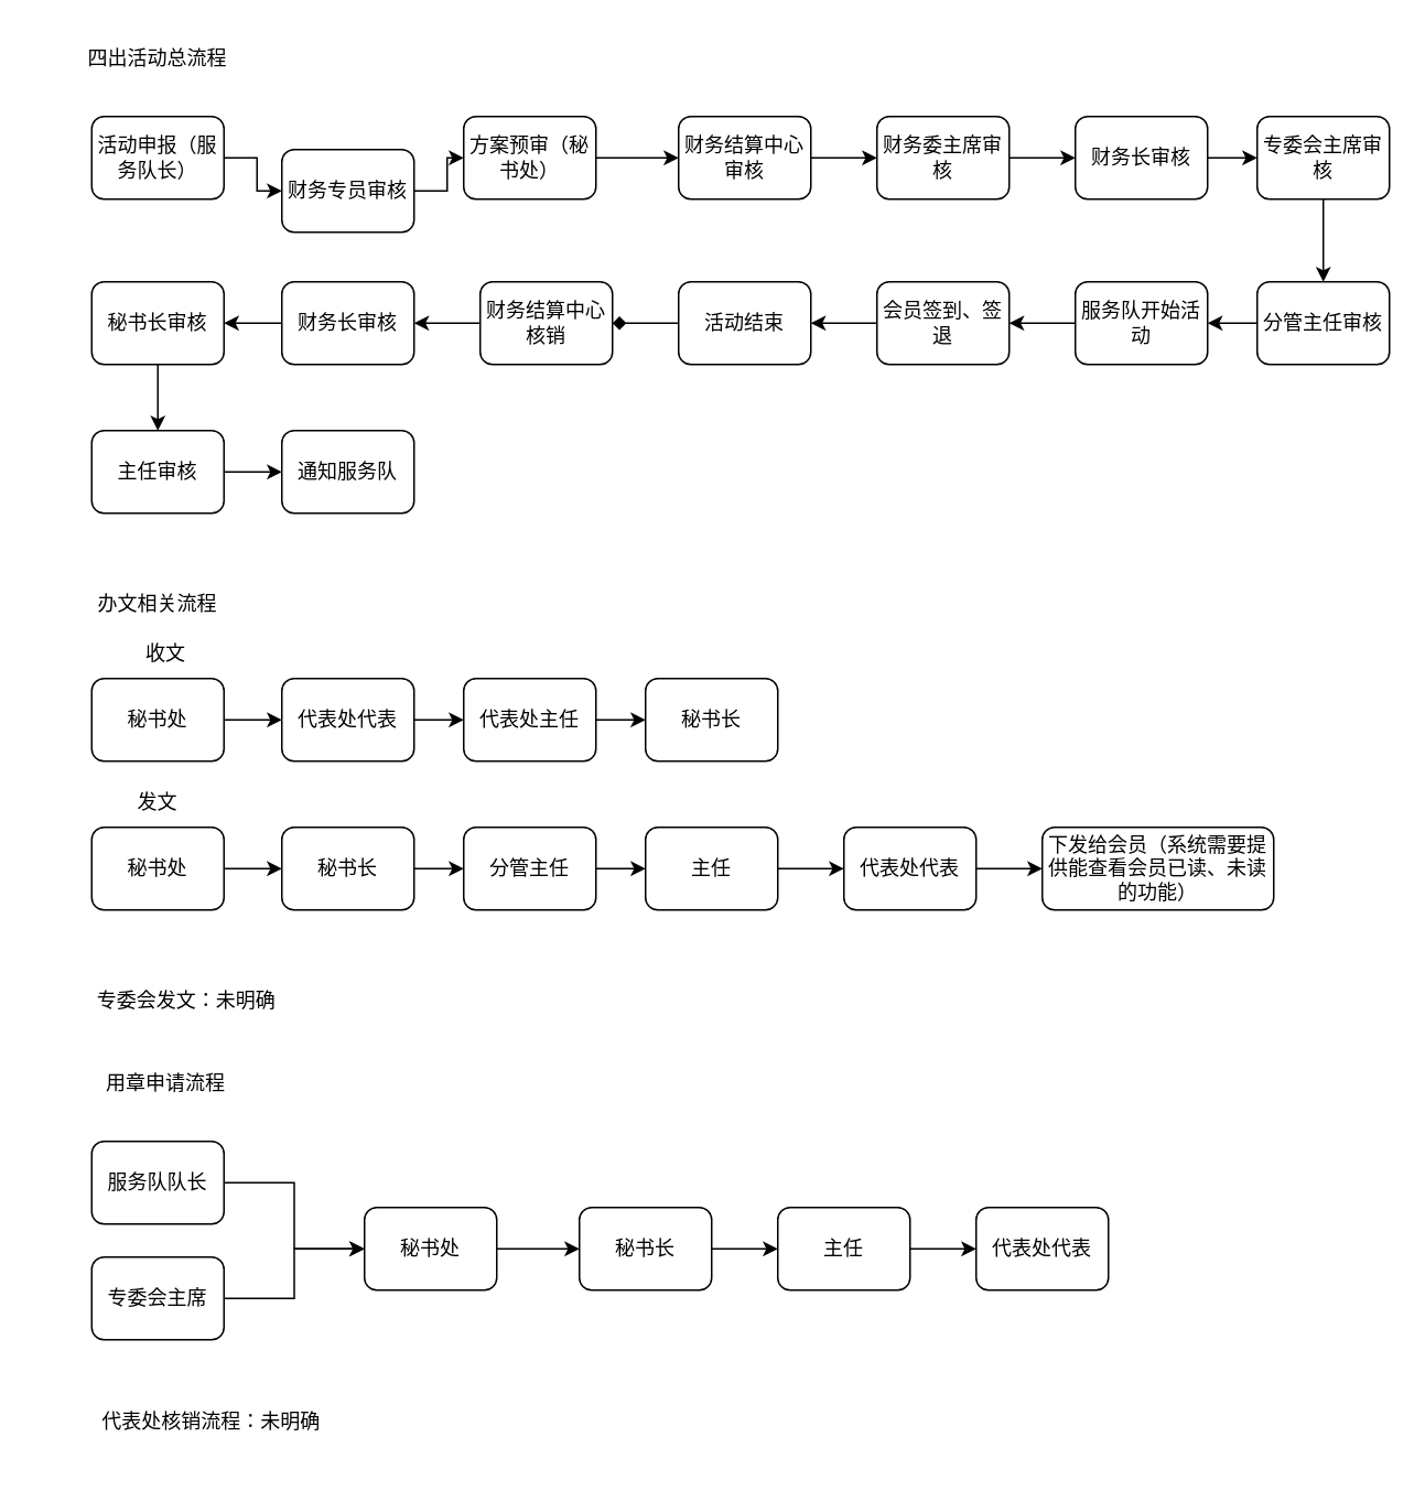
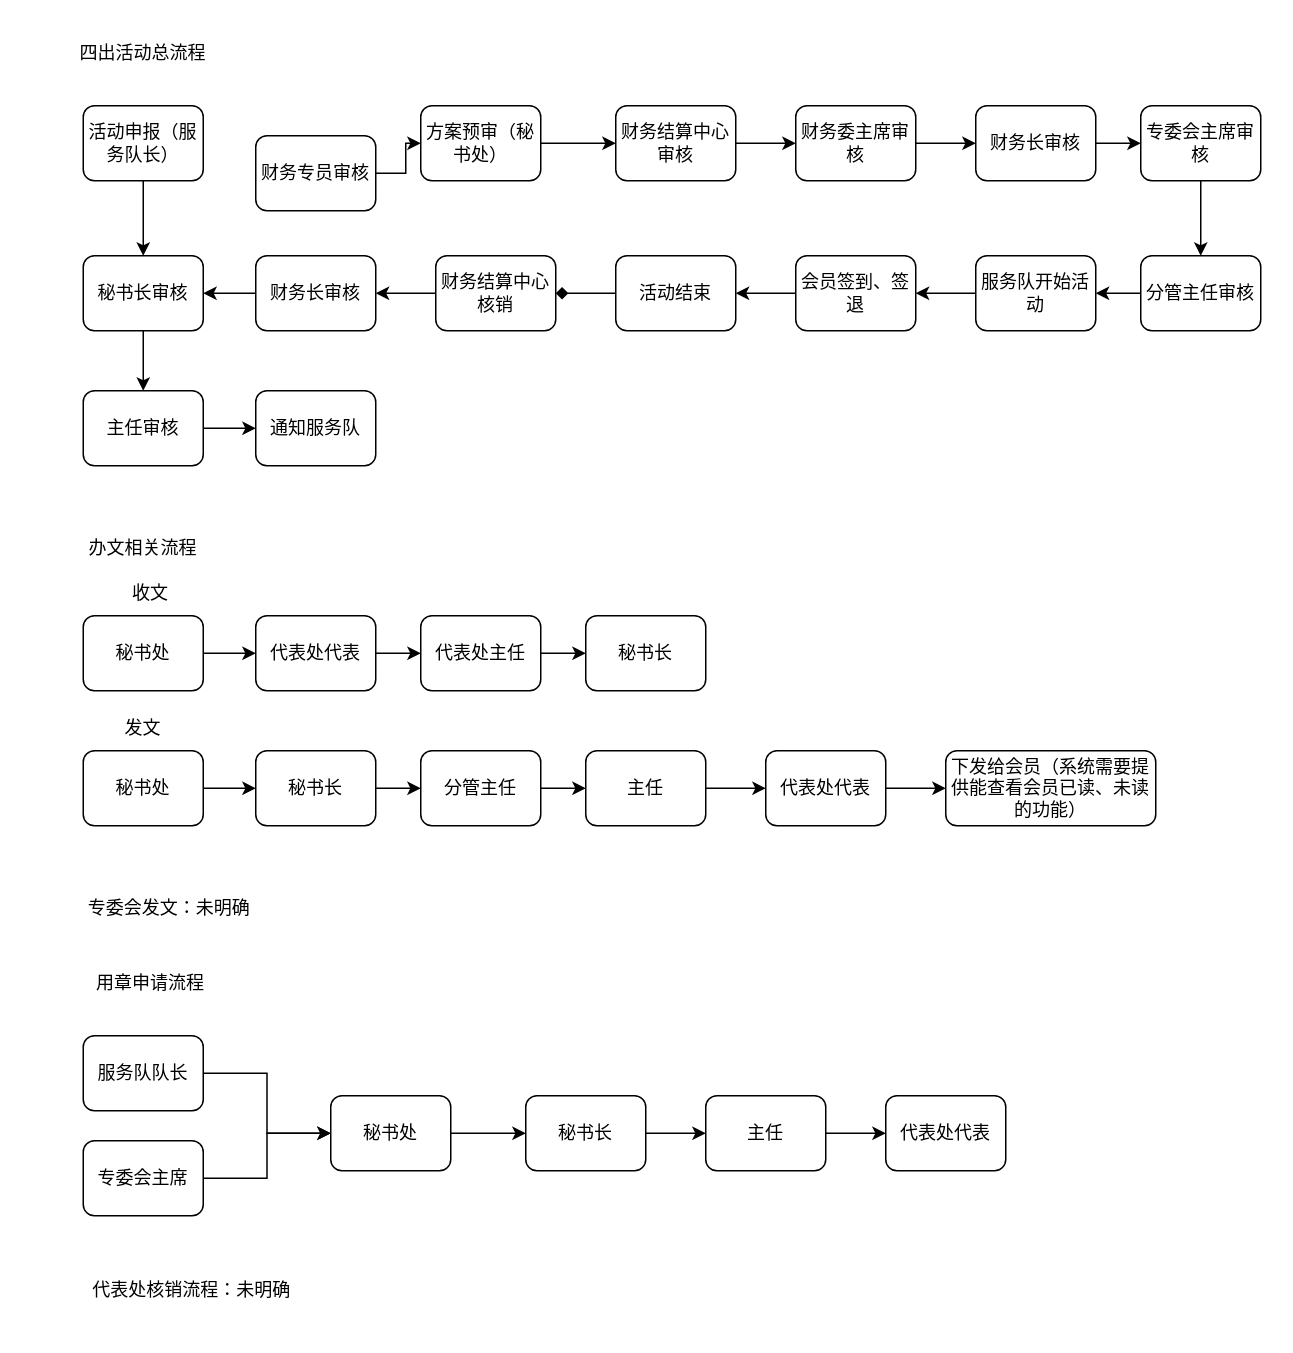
  <mxCell id="0" />
  <mxCell id="1" parent="0" />
  <mxCell id="2" value="四出活动总流程" style="text;html=1;strokeColor=none;fillColor=none;align=center;verticalAlign=middle;whiteSpace=wrap;rounded=0;" vertex="1" parent="1"><mxGeometry x="50" y="20" width="90" height="30" as="geometry" /></mxCell>
- <mxCell id="3" value="" style="edgeStyle=orthogonalEdgeStyle;rounded=0;orthogonalLoop=1;jettySize=auto;html=1;" edge="1" parent="1" source="4" target="26"><mxGeometry relative="1" as="geometry" /></mxCell>
+ <mxCell id="3" value="" style="edgeStyle=orthogonalEdgeStyle;rounded=0;orthogonalLoop=1;jettySize=auto;html=1;" edge="1" parent="1" source="4" target="30"><mxGeometry relative="1" as="geometry" /></mxCell>
  <mxCell id="4" value="活动申报（服务队长）" style="rounded=1;whiteSpace=wrap;html=1;" vertex="1" parent="1"><mxGeometry x="55" y="70" width="80" height="50" as="geometry" /></mxCell>
  <mxCell id="5" value="" style="edgeStyle=orthogonalEdgeStyle;rounded=0;orthogonalLoop=1;jettySize=auto;html=1;" edge="1" parent="1" source="6" target="8"><mxGeometry relative="1" as="geometry" /></mxCell>
  <mxCell id="6" value="方案预审（秘书处）" style="rounded=1;whiteSpace=wrap;html=1;" vertex="1" parent="1"><mxGeometry x="280" y="70" width="80" height="50" as="geometry" /></mxCell>
  <mxCell id="7" value="" style="edgeStyle=orthogonalEdgeStyle;rounded=0;orthogonalLoop=1;jettySize=auto;html=1;" edge="1" parent="1" source="8" target="10"><mxGeometry relative="1" as="geometry" /></mxCell>
  <mxCell id="8" value="财务结算中心审核" style="rounded=1;whiteSpace=wrap;html=1;" vertex="1" parent="1"><mxGeometry x="410" y="70" width="80" height="50" as="geometry" /></mxCell>
  <mxCell id="9" value="" style="edgeStyle=orthogonalEdgeStyle;rounded=0;orthogonalLoop=1;jettySize=auto;html=1;" edge="1" parent="1" source="10" target="12"><mxGeometry relative="1" as="geometry" /></mxCell>
  <mxCell id="10" value="财务委主席审核" style="rounded=1;whiteSpace=wrap;html=1;" vertex="1" parent="1"><mxGeometry x="530" y="70" width="80" height="50" as="geometry" /></mxCell>
  <mxCell id="11" value="" style="edgeStyle=orthogonalEdgeStyle;rounded=0;orthogonalLoop=1;jettySize=auto;html=1;" edge="1" parent="1" source="12" target="14"><mxGeometry relative="1" as="geometry" /></mxCell>
  <mxCell id="12" value="财务长审核" style="rounded=1;whiteSpace=wrap;html=1;" vertex="1" parent="1"><mxGeometry x="650" y="70" width="80" height="50" as="geometry" /></mxCell>
  <mxCell id="13" value="" style="edgeStyle=orthogonalEdgeStyle;rounded=0;orthogonalLoop=1;jettySize=auto;html=1;" edge="1" parent="1" source="14" target="16"><mxGeometry relative="1" as="geometry" /></mxCell>
  <mxCell id="14" value="专委会主席审核" style="rounded=1;whiteSpace=wrap;html=1;" vertex="1" parent="1"><mxGeometry x="760" y="70" width="80" height="50" as="geometry" /></mxCell>
  <mxCell id="15" value="" style="edgeStyle=orthogonalEdgeStyle;rounded=0;orthogonalLoop=1;jettySize=auto;html=1;" edge="1" parent="1" source="16" target="18"><mxGeometry relative="1" as="geometry" /></mxCell>
  <mxCell id="16" value="分管主任审核" style="rounded=1;whiteSpace=wrap;html=1;" vertex="1" parent="1"><mxGeometry x="760" y="170" width="80" height="50" as="geometry" /></mxCell>
  <mxCell id="17" value="" style="edgeStyle=orthogonalEdgeStyle;rounded=0;orthogonalLoop=1;jettySize=auto;html=1;" edge="1" parent="1" source="18" target="20"><mxGeometry relative="1" as="geometry" /></mxCell>
  <mxCell id="18" value="服务队开始活动" style="rounded=1;whiteSpace=wrap;html=1;" vertex="1" parent="1"><mxGeometry x="650" y="170" width="80" height="50" as="geometry" /></mxCell>
  <mxCell id="19" value="" style="edgeStyle=orthogonalEdgeStyle;rounded=0;orthogonalLoop=1;jettySize=auto;html=1;" edge="1" parent="1" source="20" target="22"><mxGeometry relative="1" as="geometry" /></mxCell>
  <mxCell id="20" value="会员签到、签退" style="rounded=1;whiteSpace=wrap;html=1;" vertex="1" parent="1"><mxGeometry x="530" y="170" width="80" height="50" as="geometry" /></mxCell>
  <mxCell id="21" value="" style="edgeStyle=orthogonalEdgeStyle;rounded=0;orthogonalLoop=1;jettySize=auto;html=1;endArrow=diamond;" edge="1" parent="1" source="22" target="24"><mxGeometry relative="1" as="geometry" /></mxCell>
  <mxCell id="22" value="活动结束" style="rounded=1;whiteSpace=wrap;html=1;" vertex="1" parent="1"><mxGeometry x="410" y="170" width="80" height="50" as="geometry" /></mxCell>
  <mxCell id="23" value="" style="edgeStyle=orthogonalEdgeStyle;rounded=0;orthogonalLoop=1;jettySize=auto;html=1;" edge="1" parent="1" source="24" target="28"><mxGeometry relative="1" as="geometry" /></mxCell>
  <mxCell id="24" value="财务结算中心核销" style="rounded=1;whiteSpace=wrap;html=1;" vertex="1" parent="1"><mxGeometry x="290" y="170" width="80" height="50" as="geometry" /></mxCell>
  <mxCell id="25" value="" style="edgeStyle=orthogonalEdgeStyle;rounded=0;orthogonalLoop=1;jettySize=auto;html=1;" edge="1" parent="1" source="26" target="6"><mxGeometry relative="1" as="geometry" /></mxCell>
  <mxCell id="26" value="财务专员审核" style="rounded=1;whiteSpace=wrap;html=1;" vertex="1" parent="1"><mxGeometry x="170" y="90" width="80" height="50" as="geometry" /></mxCell>
  <mxCell id="27" value="" style="edgeStyle=orthogonalEdgeStyle;rounded=0;orthogonalLoop=1;jettySize=auto;html=1;" edge="1" parent="1" source="28" target="30"><mxGeometry relative="1" as="geometry" /></mxCell>
  <mxCell id="28" value="财务长审核" style="rounded=1;whiteSpace=wrap;html=1;" vertex="1" parent="1"><mxGeometry x="170" y="170" width="80" height="50" as="geometry" /></mxCell>
  <mxCell id="29" value="" style="edgeStyle=orthogonalEdgeStyle;rounded=0;orthogonalLoop=1;jettySize=auto;html=1;" edge="1" parent="1" source="30" target="32"><mxGeometry relative="1" as="geometry" /></mxCell>
  <mxCell id="30" value="秘书长审核" style="rounded=1;whiteSpace=wrap;html=1;" vertex="1" parent="1"><mxGeometry x="55" y="170" width="80" height="50" as="geometry" /></mxCell>
  <mxCell id="31" value="" style="edgeStyle=orthogonalEdgeStyle;rounded=0;orthogonalLoop=1;jettySize=auto;html=1;" edge="1" parent="1" source="32" target="33"><mxGeometry relative="1" as="geometry" /></mxCell>
  <mxCell id="32" value="主任审核" style="rounded=1;whiteSpace=wrap;html=1;" vertex="1" parent="1"><mxGeometry x="55" y="260" width="80" height="50" as="geometry" /></mxCell>
  <mxCell id="33" value="通知服务队" style="rounded=1;whiteSpace=wrap;html=1;" vertex="1" parent="1"><mxGeometry x="170" y="260" width="80" height="50" as="geometry" /></mxCell>
  <mxCell id="34" value="办文相关流程" style="text;html=1;strokeColor=none;fillColor=none;align=center;verticalAlign=middle;whiteSpace=wrap;rounded=0;" vertex="1" parent="1"><mxGeometry x="50" y="350" width="90" height="30" as="geometry" /></mxCell>
  <mxCell id="35" value="" style="edgeStyle=orthogonalEdgeStyle;rounded=0;orthogonalLoop=1;jettySize=auto;html=1;" edge="1" parent="1" source="36" target="39"><mxGeometry relative="1" as="geometry" /></mxCell>
  <mxCell id="36" value="秘书处" style="rounded=1;whiteSpace=wrap;html=1;" vertex="1" parent="1"><mxGeometry x="55" y="410" width="80" height="50" as="geometry" /></mxCell>
  <mxCell id="37" value="收文" style="text;html=1;strokeColor=none;fillColor=none;align=center;verticalAlign=middle;whiteSpace=wrap;rounded=0;" vertex="1" parent="1"><mxGeometry x="55" y="380" width="90" height="30" as="geometry" /></mxCell>
  <mxCell id="38" value="" style="edgeStyle=orthogonalEdgeStyle;rounded=0;orthogonalLoop=1;jettySize=auto;html=1;" edge="1" parent="1" source="39" target="41"><mxGeometry relative="1" as="geometry" /></mxCell>
  <mxCell id="39" value="代表处代表" style="rounded=1;whiteSpace=wrap;html=1;" vertex="1" parent="1"><mxGeometry x="170" y="410" width="80" height="50" as="geometry" /></mxCell>
  <mxCell id="40" value="" style="edgeStyle=orthogonalEdgeStyle;rounded=0;orthogonalLoop=1;jettySize=auto;html=1;" edge="1" parent="1" source="41" target="42"><mxGeometry relative="1" as="geometry" /></mxCell>
  <mxCell id="41" value="代表处主任" style="rounded=1;whiteSpace=wrap;html=1;" vertex="1" parent="1"><mxGeometry x="280" y="410" width="80" height="50" as="geometry" /></mxCell>
  <mxCell id="42" value="秘书长" style="rounded=1;whiteSpace=wrap;html=1;" vertex="1" parent="1"><mxGeometry x="390" y="410" width="80" height="50" as="geometry" /></mxCell>
  <mxCell id="43" value="发文" style="text;html=1;strokeColor=none;fillColor=none;align=center;verticalAlign=middle;whiteSpace=wrap;rounded=0;" vertex="1" parent="1"><mxGeometry x="50" y="470" width="90" height="30" as="geometry" /></mxCell>
  <mxCell id="44" value="" style="edgeStyle=orthogonalEdgeStyle;rounded=0;orthogonalLoop=1;jettySize=auto;html=1;" edge="1" parent="1" source="45" target="47"><mxGeometry relative="1" as="geometry" /></mxCell>
  <mxCell id="45" value="秘书处" style="rounded=1;whiteSpace=wrap;html=1;" vertex="1" parent="1"><mxGeometry x="55" y="500" width="80" height="50" as="geometry" /></mxCell>
  <mxCell id="46" value="" style="edgeStyle=orthogonalEdgeStyle;rounded=0;orthogonalLoop=1;jettySize=auto;html=1;" edge="1" parent="1" source="47" target="49"><mxGeometry relative="1" as="geometry" /></mxCell>
  <mxCell id="47" value="秘书长" style="rounded=1;whiteSpace=wrap;html=1;" vertex="1" parent="1"><mxGeometry x="170" y="500" width="80" height="50" as="geometry" /></mxCell>
  <mxCell id="48" value="" style="edgeStyle=orthogonalEdgeStyle;rounded=0;orthogonalLoop=1;jettySize=auto;html=1;" edge="1" parent="1" source="49" target="51"><mxGeometry relative="1" as="geometry" /></mxCell>
  <mxCell id="49" value="分管主任" style="rounded=1;whiteSpace=wrap;html=1;" vertex="1" parent="1"><mxGeometry x="280" y="500" width="80" height="50" as="geometry" /></mxCell>
  <mxCell id="50" value="" style="edgeStyle=orthogonalEdgeStyle;rounded=0;orthogonalLoop=1;jettySize=auto;html=1;" edge="1" parent="1" source="51" target="53"><mxGeometry relative="1" as="geometry" /></mxCell>
  <mxCell id="51" value="主任" style="rounded=1;whiteSpace=wrap;html=1;" vertex="1" parent="1"><mxGeometry x="390" y="500" width="80" height="50" as="geometry" /></mxCell>
  <mxCell id="52" value="" style="edgeStyle=orthogonalEdgeStyle;rounded=0;orthogonalLoop=1;jettySize=auto;html=1;" edge="1" parent="1" source="53" target="54"><mxGeometry relative="1" as="geometry" /></mxCell>
  <mxCell id="53" value="代表处代表" style="rounded=1;whiteSpace=wrap;html=1;" vertex="1" parent="1"><mxGeometry x="510" y="500" width="80" height="50" as="geometry" /></mxCell>
  <mxCell id="54" value="下发给会员（系统需要提供能查看会员已读、未读的功能）" style="rounded=1;whiteSpace=wrap;html=1;" vertex="1" parent="1"><mxGeometry x="630" y="500" width="140" height="50" as="geometry" /></mxCell>
  <mxCell id="55" value="用章申请流程" style="text;html=1;strokeColor=none;fillColor=none;align=center;verticalAlign=middle;whiteSpace=wrap;rounded=0;" vertex="1" parent="1"><mxGeometry x="55" y="640" width="90" height="30" as="geometry" /></mxCell>
  <mxCell id="56" value="" style="edgeStyle=orthogonalEdgeStyle;rounded=0;orthogonalLoop=1;jettySize=auto;html=1;" edge="1" parent="1" source="57" target="61"><mxGeometry relative="1" as="geometry" /></mxCell>
  <mxCell id="57" value="服务队队长" style="rounded=1;whiteSpace=wrap;html=1;" vertex="1" parent="1"><mxGeometry x="55" y="690" width="80" height="50" as="geometry" /></mxCell>
  <mxCell id="58" style="edgeStyle=orthogonalEdgeStyle;rounded=0;orthogonalLoop=1;jettySize=auto;html=1;" edge="1" parent="1" source="59" target="61"><mxGeometry relative="1" as="geometry" /></mxCell>
  <mxCell id="59" value="专委会主席" style="rounded=1;whiteSpace=wrap;html=1;" vertex="1" parent="1"><mxGeometry x="55" y="760" width="80" height="50" as="geometry" /></mxCell>
  <mxCell id="60" value="" style="edgeStyle=orthogonalEdgeStyle;rounded=0;orthogonalLoop=1;jettySize=auto;html=1;" edge="1" parent="1" source="61" target="63"><mxGeometry relative="1" as="geometry" /></mxCell>
  <mxCell id="61" value="秘书处" style="rounded=1;whiteSpace=wrap;html=1;" vertex="1" parent="1"><mxGeometry x="220" y="730" width="80" height="50" as="geometry" /></mxCell>
  <mxCell id="62" value="" style="edgeStyle=orthogonalEdgeStyle;rounded=0;orthogonalLoop=1;jettySize=auto;html=1;" edge="1" parent="1" source="63" target="65"><mxGeometry relative="1" as="geometry" /></mxCell>
  <mxCell id="63" value="秘书长" style="rounded=1;whiteSpace=wrap;html=1;" vertex="1" parent="1"><mxGeometry x="350" y="730" width="80" height="50" as="geometry" /></mxCell>
  <mxCell id="64" value="" style="edgeStyle=orthogonalEdgeStyle;rounded=0;orthogonalLoop=1;jettySize=auto;html=1;" edge="1" parent="1" source="65" target="66"><mxGeometry relative="1" as="geometry" /></mxCell>
  <mxCell id="65" value="主任" style="rounded=1;whiteSpace=wrap;html=1;" vertex="1" parent="1"><mxGeometry x="470" y="730" width="80" height="50" as="geometry" /></mxCell>
  <mxCell id="66" value="代表处代表" style="rounded=1;whiteSpace=wrap;html=1;" vertex="1" parent="1"><mxGeometry x="590" y="730" width="80" height="50" as="geometry" /></mxCell>
  <mxCell id="67" value="代表处核销流程：未明确" style="text;html=1;strokeColor=none;fillColor=none;align=center;verticalAlign=middle;whiteSpace=wrap;rounded=0;" vertex="1" parent="1"><mxGeometry x="35" y="840" width="185" height="40" as="geometry" /></mxCell>
  <mxCell id="68" value="专委会发文：未明确" style="text;html=1;strokeColor=none;fillColor=none;align=center;verticalAlign=middle;whiteSpace=wrap;rounded=0;" vertex="1" parent="1"><mxGeometry x="20" y="585" width="185" height="40" as="geometry" /></mxCell>
